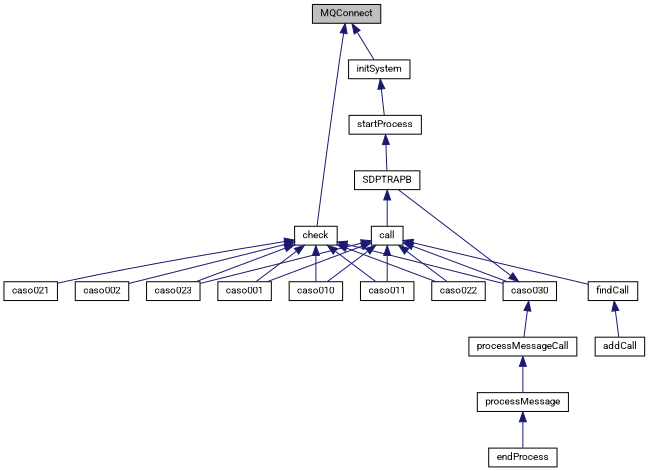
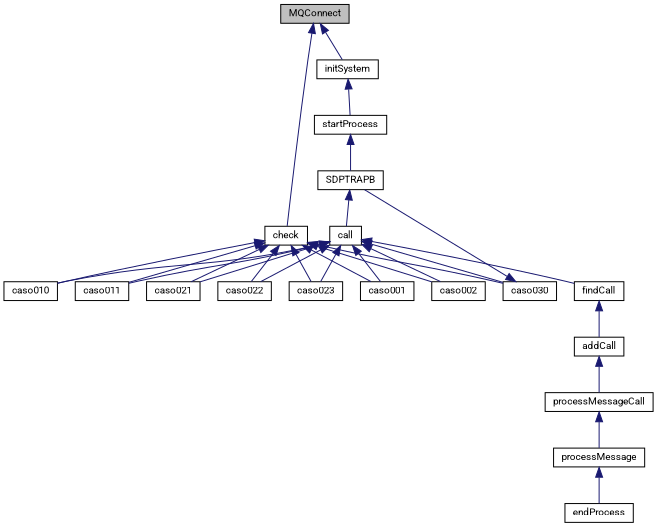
  digraph {
    fontname=Roboto
    rankdir=TB
    node [color=black fillcolor=white fontname=Roboto fontsize=10 shape=record style=filled]
    edge [color=midnightblue dir=back fontname=Roboto fontsize=10 labelfontname=Helvetica labelfontsize=10 style=solid]
    n1 [fillcolor=grey75 fontcolor=black height=0.2 label=MQConnect width=0.4]
    n2 [height=0.2 label=initSystem width=0.4]
    n3 [height=0.2 label=check width=0.4]
    n4 [height=0.2 label=startProcess width=0.4]
    n5 [height=0.2 label=caso001 width=0.4]
    n6 [height=0.2 label=caso002 width=0.4]
    n7 [height=0.2 label=caso010 width=0.4]
    n8 [height=0.2 label=caso011 width=0.4]
    n9 [height=0.2 label=caso021 width=0.4]
    n10 [height=0.2 label=caso022 width=0.4]
    n11 [height=0.2 label=caso023 width=0.4]
    n12 [height=0.2 label=caso030 width=0.4]
    n13 [height=0.2 label=SDPTRAPB width=0.4]
    n14 [height=0.2 label=call width=0.4]
    n15 [height=0.2 label=findCall width=0.4]
    n16 [height=0.2 label=addCall width=0.4]
    n17 [height=0.2 label=processMessageCall width=0.4]
    n18 [height=0.2 label=processMessage width=0.4]
    n19 [height=0.2 label=endProcess width=0.4]
    n1 -> n2
    n1 -> n3
    n2 -> n4
    n3 -> n5
    n3 -> n6
    n3 -> n7
    n3 -> n8
    n3 -> n9
    n3 -> n10
    n3 -> n11
    n3 -> n12
    n4 -> n13
    n12 -> n13
    n13 -> n14
    n14 -> n5
+   n14 -> n6
    n14 -> n7
    n14 -> n8
+   n14 -> n9
    n14 -> n10
    n14 -> n11
    n14 -> n12
    n14 -> n15
    n15 -> n16
-   n12 -> n17
+   n16 -> n17
    n17 -> n18
    n18 -> n19
  }
